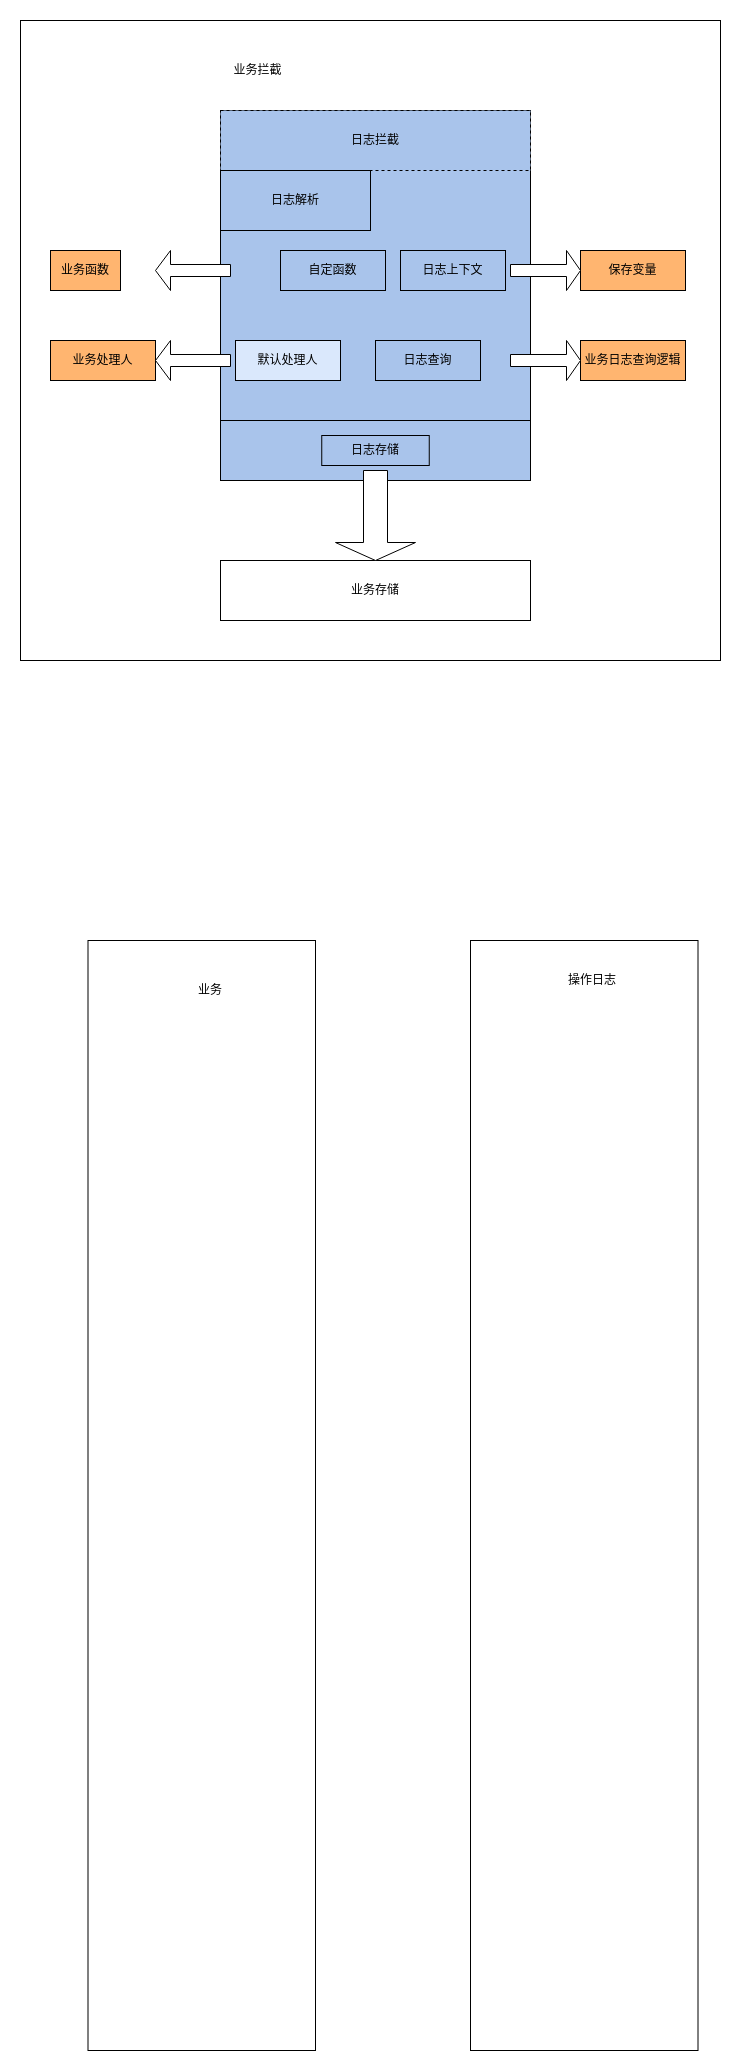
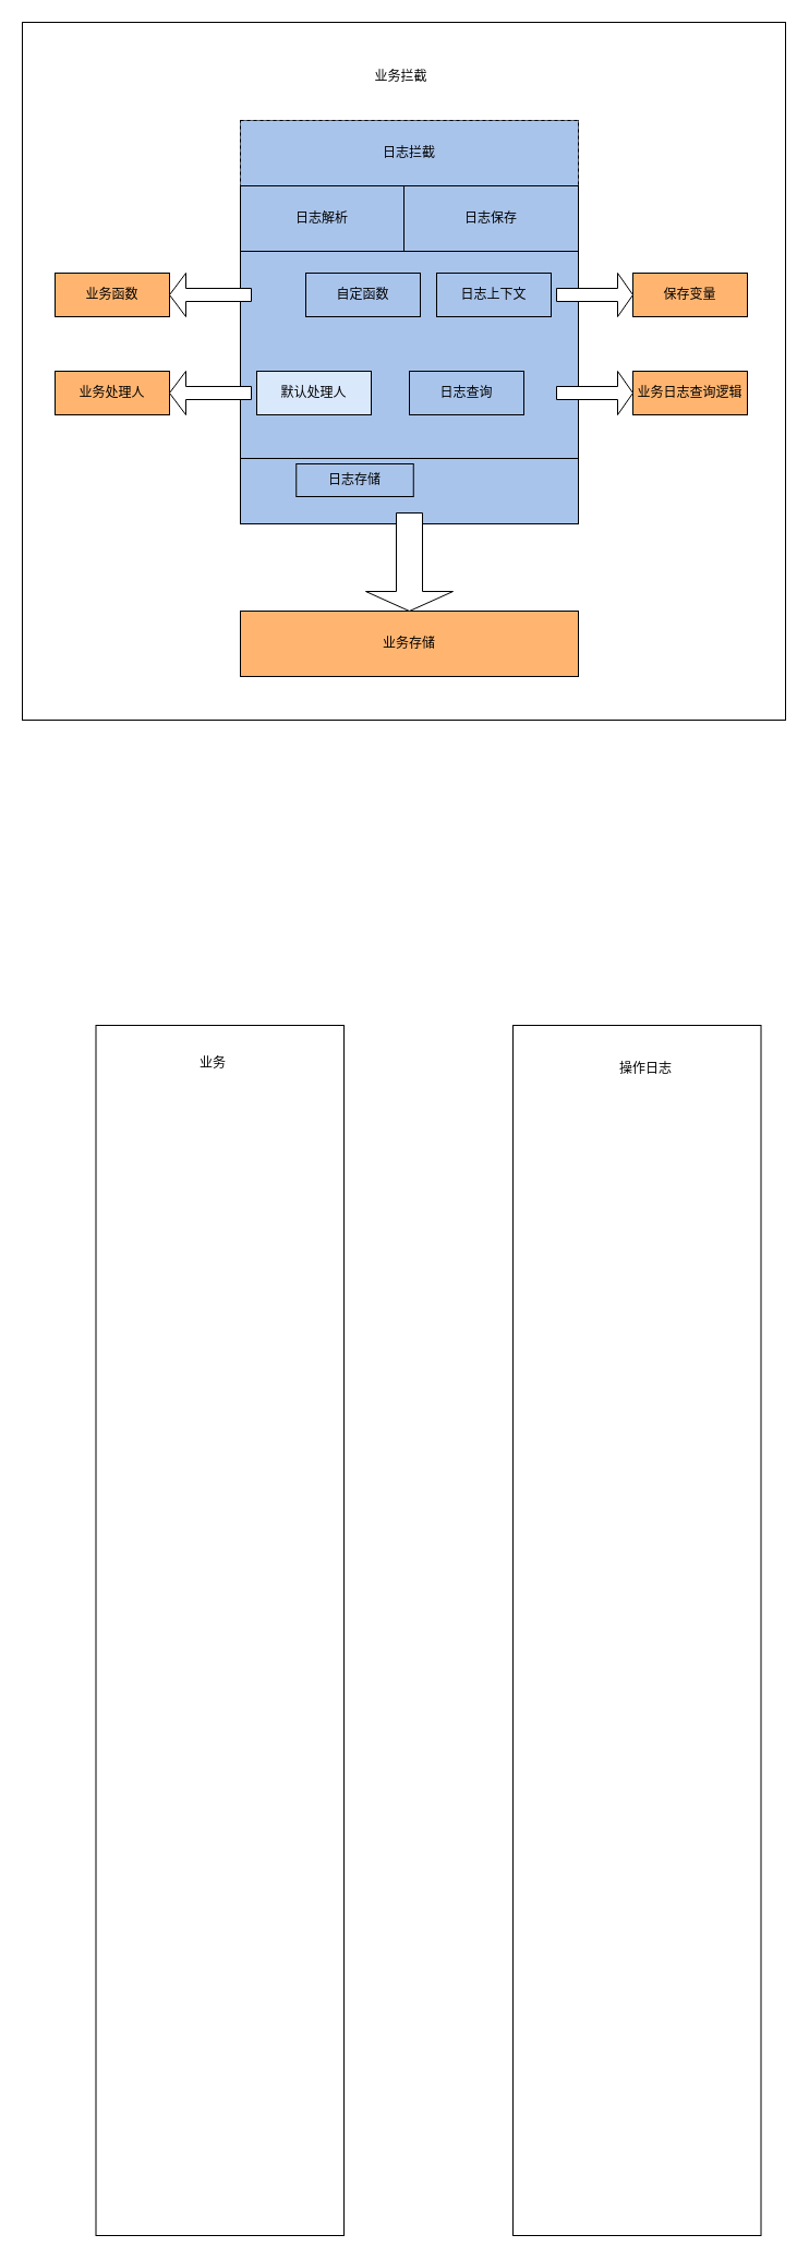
  <mxCell id="0" />
  <mxCell id="1" parent="0" />
  <mxCell id="2" value="" style="rounded=0;whiteSpace=wrap;html=1;" parent="1" vertex="1"><mxGeometry x="20" y="20" width="700" height="640" as="geometry" /></mxCell>
  <mxCell id="3" value="" style="rounded=0;whiteSpace=wrap;html=1;fillColor=#A9C4EB;" parent="1" vertex="1"><mxGeometry x="220" y="110" width="310" height="370" as="geometry" /></mxCell>
  <mxCell id="4" value="日志拦截" style="rounded=0;whiteSpace=wrap;html=1;fillColor=#A9C4EB;dashed=1;" parent="1" vertex="1"><mxGeometry x="220" y="110" width="310" height="60" as="geometry" /></mxCell>
  <mxCell id="5" value="日志解析" style="rounded=0;whiteSpace=wrap;html=1;fillColor=#A9C4EB;" parent="1" vertex="1"><mxGeometry x="220" y="170" width="150" height="60" as="geometry" /></mxCell>
+ <mxCell id="6" value="日志保存" style="rounded=0;whiteSpace=wrap;html=1;fillColor=#A9C4EB;" parent="1" vertex="1"><mxGeometry x="370" y="170" width="160" height="60" as="geometry" /></mxCell>
  <mxCell id="7" value="" style="rounded=0;whiteSpace=wrap;html=1;fillColor=#A9C4EB;" parent="1" vertex="1"><mxGeometry x="220" y="420" width="310" height="60" as="geometry" /></mxCell>
  <mxCell id="8" value="自定函数" style="rounded=0;whiteSpace=wrap;html=1;fillColor=#A9C4EB;" parent="1" vertex="1"><mxGeometry x="280" y="250" width="105" height="40" as="geometry" /></mxCell>
  <mxCell id="9" value="默认处理人" style="rounded=0;whiteSpace=wrap;html=1;fillColor=#dae8fc;" parent="1" vertex="1"><mxGeometry x="235" y="340" width="105" height="40" as="geometry" /></mxCell>
  <mxCell id="10" value="日志上下文" style="rounded=0;whiteSpace=wrap;html=1;fillColor=#A9C4EB;" parent="1" vertex="1"><mxGeometry x="400" y="250" width="105" height="40" as="geometry" /></mxCell>
  <mxCell id="11" value="日志查询" style="rounded=0;whiteSpace=wrap;html=1;fillColor=#A9C4EB;" parent="1" vertex="1"><mxGeometry x="375" y="340" width="105" height="40" as="geometry" /></mxCell>
- <mxCell id="12" value="日志存储" style="rounded=0;whiteSpace=wrap;html=1;fillColor=#A9C4EB;" parent="1" vertex="1"><mxGeometry x="321.25" y="435" width="107.5" height="30" as="geometry" /></mxCell>
- <mxCell id="13" value="业务函数" style="rounded=0;whiteSpace=wrap;html=1;fillColor=#FFB570;" parent="1" vertex="1"><mxGeometry x="50" y="250" width="70" height="40" as="geometry" /></mxCell>
+ <mxCell id="12" value="日志存储" style="rounded=0;whiteSpace=wrap;html=1;fillColor=#A9C4EB;" parent="1" vertex="1"><mxGeometry x="271.25" y="425" width="107.5" height="30" as="geometry" /></mxCell>
+ <mxCell id="13" value="业务函数" style="rounded=0;whiteSpace=wrap;html=1;fillColor=#FFB570;" parent="1" vertex="1"><mxGeometry x="50" y="250" width="105" height="40" as="geometry" /></mxCell>
  <mxCell id="14" value="业务处理人" style="rounded=0;whiteSpace=wrap;html=1;fillColor=#FFB570;" parent="1" vertex="1"><mxGeometry x="50" y="340" width="105" height="40" as="geometry" /></mxCell>
  <mxCell id="15" value="保存变量" style="rounded=0;whiteSpace=wrap;html=1;fillColor=#FFB570;" parent="1" vertex="1"><mxGeometry x="580" y="250" width="105" height="40" as="geometry" /></mxCell>
  <mxCell id="16" value="业务日志查询逻辑" style="rounded=0;whiteSpace=wrap;html=1;fillColor=#FFB570;" parent="1" vertex="1"><mxGeometry x="580" y="340" width="105" height="40" as="geometry" /></mxCell>
- <mxCell id="17" value="业务存储" style="rounded=0;whiteSpace=wrap;html=1;fillColor=#ffffff;" parent="1" vertex="1"><mxGeometry x="220" y="560" width="310" height="60" as="geometry" /></mxCell>
- <mxCell id="18" value="业务拦截" style="text;html=1;strokeColor=none;fillColor=none;align=center;verticalAlign=middle;whiteSpace=wrap;rounded=0;" parent="1" vertex="1"><mxGeometry x="205" y="50" width="105" height="40" as="geometry" /></mxCell>
+ <mxCell id="17" value="业务存储" style="rounded=0;whiteSpace=wrap;html=1;fillColor=#FFB570;" parent="1" vertex="1"><mxGeometry x="220" y="560" width="310" height="60" as="geometry" /></mxCell>
+ <mxCell id="18" value="业务拦截" style="text;html=1;strokeColor=none;fillColor=none;align=center;verticalAlign=middle;whiteSpace=wrap;rounded=0;" parent="1" vertex="1"><mxGeometry x="315" y="50" width="105" height="40" as="geometry" /></mxCell>
  <mxCell id="19" value="" style="shape=singleArrow;whiteSpace=wrap;html=1;" parent="1" vertex="1"><mxGeometry x="510" y="250" width="70" height="40" as="geometry" /></mxCell>
  <mxCell id="20" value="" style="shape=singleArrow;whiteSpace=wrap;html=1;" parent="1" vertex="1"><mxGeometry x="510" y="340" width="70" height="40" as="geometry" /></mxCell>
  <mxCell id="21" value="" style="shape=singleArrow;direction=west;whiteSpace=wrap;html=1;" parent="1" vertex="1"><mxGeometry x="155" y="250" width="75" height="40" as="geometry" /></mxCell>
  <mxCell id="22" value="" style="shape=singleArrow;direction=west;whiteSpace=wrap;html=1;" parent="1" vertex="1"><mxGeometry x="155" y="340" width="75" height="40" as="geometry" /></mxCell>
  <mxCell id="23" value="" style="shape=singleArrow;direction=south;whiteSpace=wrap;html=1;" parent="1" vertex="1"><mxGeometry x="335" y="470" width="80" height="90" as="geometry" /></mxCell>
  <mxCell id="24" value="" style="rounded=0;whiteSpace=wrap;html=1;" vertex="1" parent="1"><mxGeometry x="87.5" y="940" width="227.5" height="1110" as="geometry" /></mxCell>
  <mxCell id="25" value="" style="rounded=0;whiteSpace=wrap;html=1;" vertex="1" parent="1"><mxGeometry x="470" y="940" width="227.5" height="1110" as="geometry" /></mxCell>
- <mxCell id="26" value="业务" style="text;html=1;strokeColor=none;fillColor=none;align=center;verticalAlign=middle;whiteSpace=wrap;rounded=0;" vertex="1" parent="1"><mxGeometry x="170" y="975" width="80" height="30" as="geometry" /></mxCell>
+ <mxCell id="26" value="业务" style="text;html=1;strokeColor=none;fillColor=none;align=center;verticalAlign=middle;whiteSpace=wrap;rounded=0;" vertex="1" parent="1"><mxGeometry x="155" y="960" width="80" height="30" as="geometry" /></mxCell>
  <mxCell id="27" value="操作日志" style="text;html=1;strokeColor=none;fillColor=none;align=center;verticalAlign=middle;whiteSpace=wrap;rounded=0;" vertex="1" parent="1"><mxGeometry x="553.75" y="960" width="76.25" height="40" as="geometry" /></mxCell>
